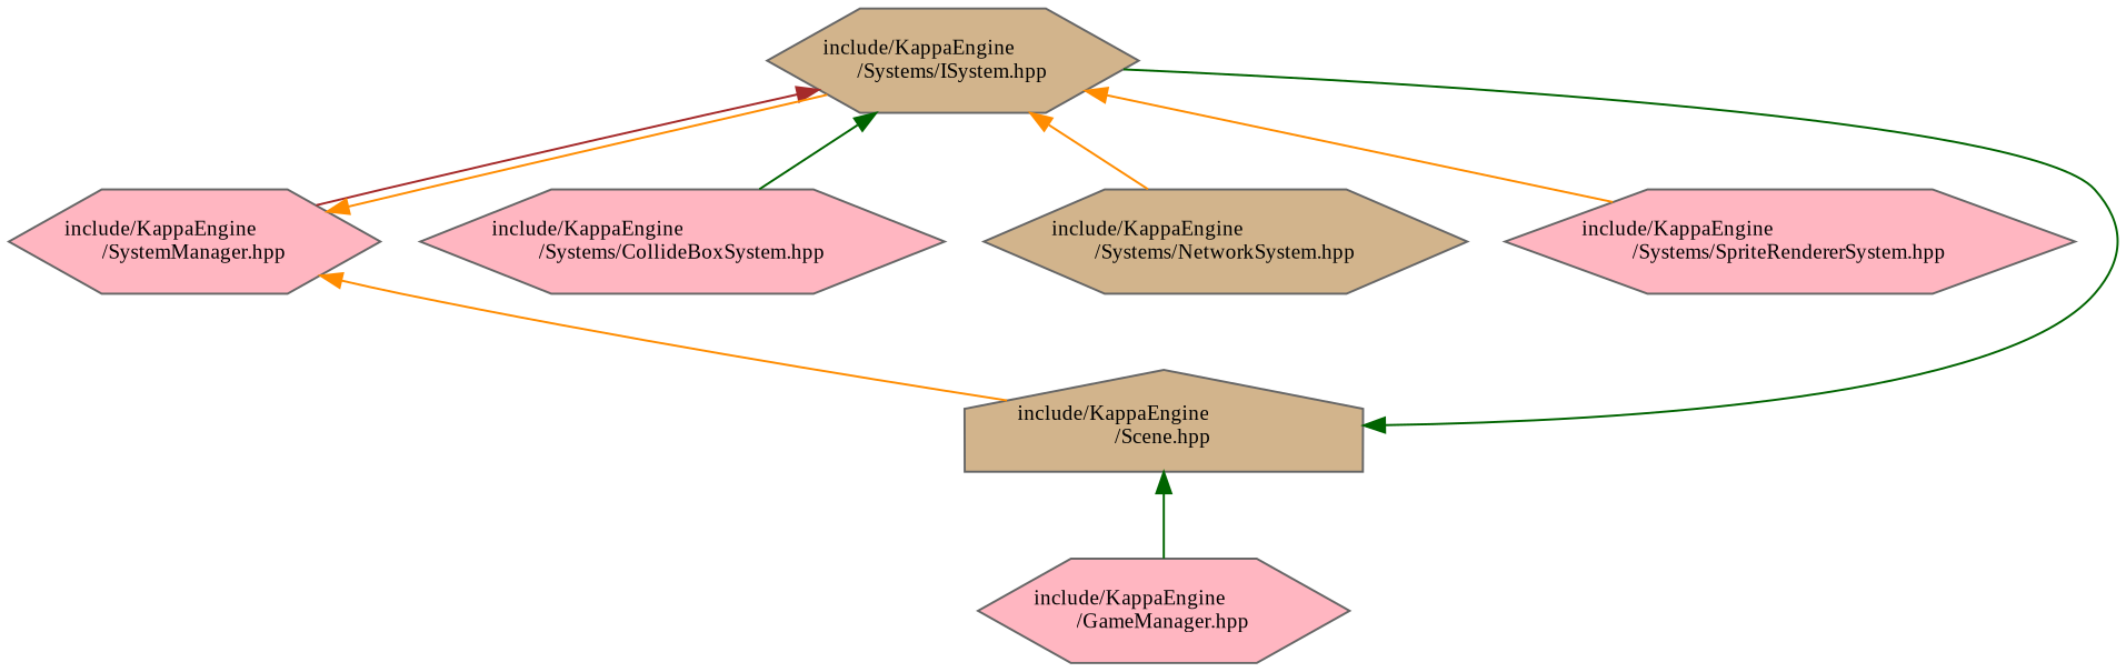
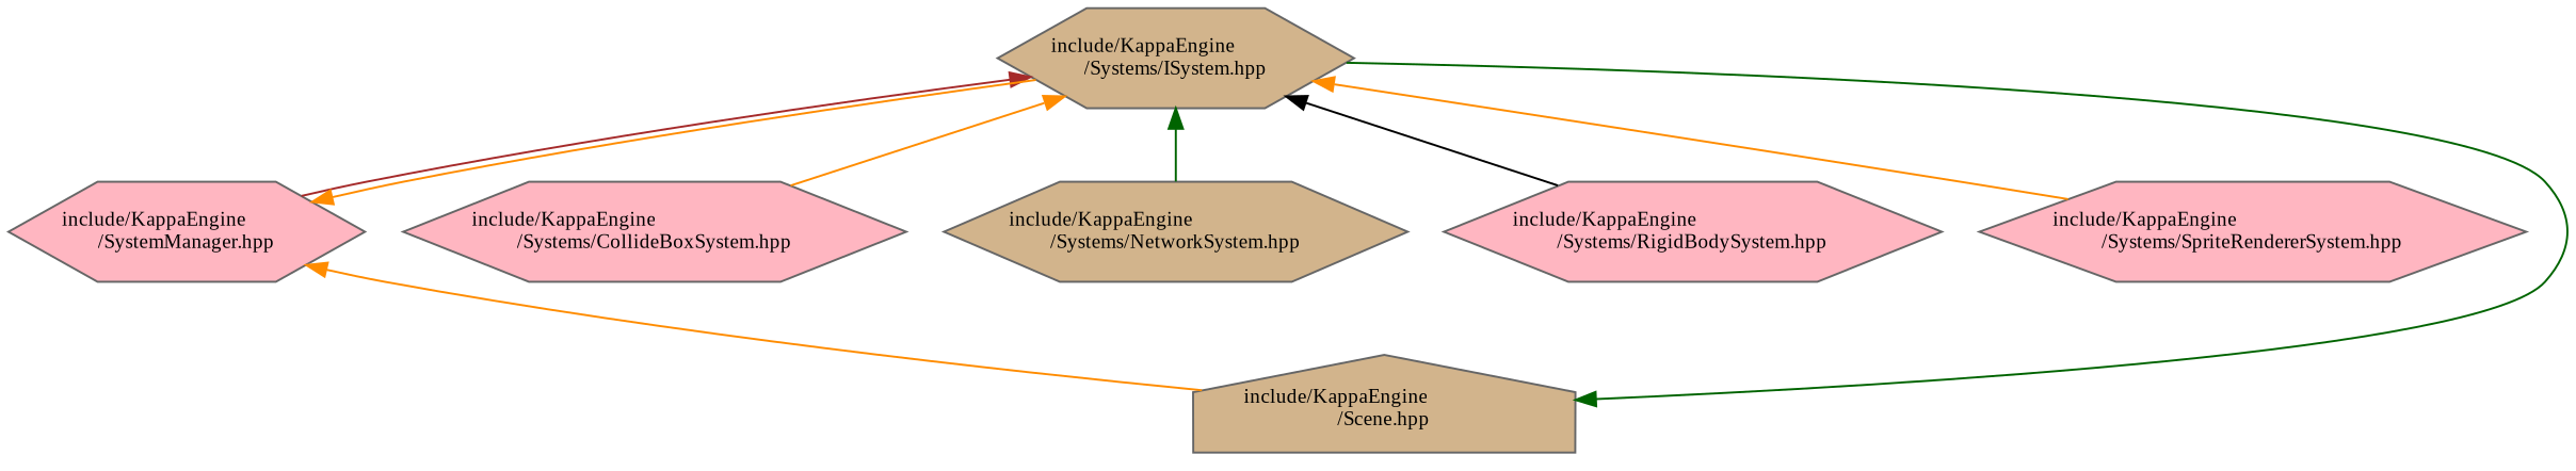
  digraph {
    fontname="Liberation Serif"
    node [color=grey40 fillcolor=lightpink fontname="Liberation Serif" fontsize=10 shape=hexagon style=filled]
    edge [color=darkorange dir=back fontname="Liberation Serif" fontsize=10 labelfontname=Helvetica labelfontsize=10 style=solid]
    n1 [color=gray40 fillcolor=tan fontcolor=black height=0.2 label="include/KappaEngine\l/Systems/ISystem.hpp" width=0.4]
    n2 [height=0.2 label="include/KappaEngine\l/SystemManager.hpp" width=0.4]
    n3 [height=0.2 label="include/KappaEngine\l/Systems/CollideBoxSystem.hpp" width=0.4]
    n4 [fillcolor=tan height=0.2 label="include/KappaEngine\l/Systems/NetworkSystem.hpp" width=0.4]
+   n5 [height=0.2 label="include/KappaEngine\l/Systems/RigidBodySystem.hpp" width=0.4]
    n6 [height=0.2 label="include/KappaEngine\l/Systems/SpriteRendererSystem.hpp" width=0.4]
    n7 [fillcolor=tan height=0.2 label="include/KappaEngine\l/Scene.hpp" shape=house width=0.4]
-   n8 [height=0.2 label="include/KappaEngine\l/GameManager.hpp" width=0.4]
    n1 -> n2 [color=brown]
-   n1 -> n3 [color=darkgreen]
-   n1 -> n4
+   n1 -> n3
+   n1 -> n4 [color=darkgreen]
+   n1 -> n5 [color=black]
    n1 -> n6
    n2 -> n1
    n2 -> n7
    n7 -> n1 [color=darkgreen]
-   n7 -> n8 [color=darkgreen]
  }
